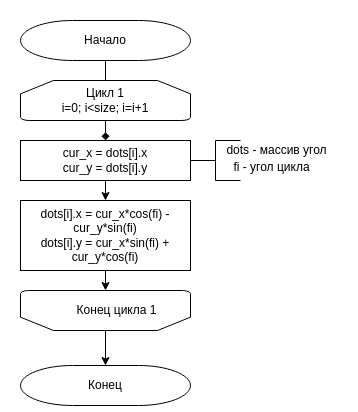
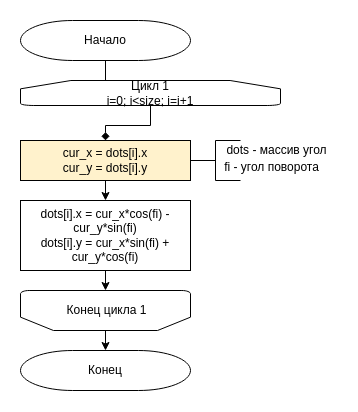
  <mxCell id="0" />
  <mxCell id="1" parent="0" />
  <mxCell id="2" style="edgeStyle=orthogonalEdgeStyle;rounded=0;orthogonalLoop=1;jettySize=auto;html=1;exitX=0.5;exitY=1;exitDx=0;exitDy=0;exitPerimeter=0;entryX=0.5;entryY=0;entryDx=0;entryDy=0;entryPerimeter=0;endArrow=none;" edge="1" parent="1" source="3" target="5"><mxGeometry relative="1" as="geometry" /></mxCell>
  <mxCell id="3" value="Начало" style="strokeWidth=1;html=1;shape=mxgraph.flowchart.terminator;whiteSpace=wrap;" vertex="1" parent="1"><mxGeometry x="20" y="20" width="170" height="40" as="geometry" /></mxCell>
  <mxCell id="4" style="edgeStyle=orthogonalEdgeStyle;rounded=0;orthogonalLoop=1;jettySize=auto;html=1;exitX=0.5;exitY=1;exitDx=0;exitDy=0;exitPerimeter=0;entryX=0.5;entryY=0;entryDx=0;entryDy=0;endArrow=diamond;" edge="1" parent="1" source="5" target="7"><mxGeometry relative="1" as="geometry" /></mxCell>
- <mxCell id="5" value="Цикл 1&lt;br&gt;i=0; i&amp;lt;size; i=i+1" style="strokeWidth=1;html=1;shape=mxgraph.flowchart.loop_limit;whiteSpace=wrap;" vertex="1" parent="1"><mxGeometry x="20" y="80" width="170" height="40" as="geometry" /></mxCell>
+ <mxCell id="5" value="Цикл 1&lt;br&gt;i=0; i&amp;lt;size; i=i+1" style="strokeWidth=1;html=1;shape=mxgraph.flowchart.loop_limit;whiteSpace=wrap;" vertex="1" parent="1"><mxGeometry x="20" y="80" width="260" height="25" as="geometry" /></mxCell>
  <mxCell id="6" style="edgeStyle=orthogonalEdgeStyle;rounded=0;orthogonalLoop=1;jettySize=auto;html=1;exitX=0.5;exitY=1;exitDx=0;exitDy=0;entryX=0.5;entryY=0;entryDx=0;entryDy=0;" edge="1" parent="1" source="7" target="11"><mxGeometry relative="1" as="geometry" /></mxCell>
- <mxCell id="7" value="cur_x = dots[i].x&lt;br&gt;cur_y = dots[i].y" style="rounded=0;whiteSpace=wrap;html=1;absoluteArcSize=1;arcSize=14;strokeWidth=1;" vertex="1" parent="1"><mxGeometry x="20" y="140" width="170" height="40" as="geometry" /></mxCell>
+ <mxCell id="7" value="cur_x = dots[i].x&lt;br&gt;cur_y = dots[i].y" style="rounded=0;whiteSpace=wrap;html=1;absoluteArcSize=1;arcSize=14;strokeWidth=1;fillColor=#fff2cc;" vertex="1" parent="1"><mxGeometry x="20" y="140" width="170" height="40" as="geometry" /></mxCell>
  <mxCell id="8" value="" style="strokeWidth=1;html=1;shape=mxgraph.flowchart.annotation_2;align=left;labelPosition=right;pointerEvents=1;rounded=0;" vertex="1" parent="1"><mxGeometry x="190" y="140" width="50" height="40" as="geometry" /></mxCell>
  <mxCell id="9" value="dots - массив угол" style="text;html=1;align=center;verticalAlign=middle;resizable=0;points=[];autosize=1;" vertex="1" parent="1"><mxGeometry x="216" y="140" width="120" height="20" as="geometry" /></mxCell>
  <mxCell id="10" style="edgeStyle=orthogonalEdgeStyle;rounded=0;orthogonalLoop=1;jettySize=auto;html=1;exitX=0.5;exitY=1;exitDx=0;exitDy=0;entryX=0.5;entryY=1;entryDx=0;entryDy=0;entryPerimeter=0;" edge="1" parent="1" source="11" target="14"><mxGeometry relative="1" as="geometry" /></mxCell>
  <mxCell id="11" value="dots[i].x = cur_x*cos(fi) - cur_y*sin(fi)&lt;br&gt;dots[i].y = cur_x*sin(fi) + cur_y*cos(fi)" style="rounded=0;whiteSpace=wrap;html=1;absoluteArcSize=1;arcSize=14;strokeWidth=1;" vertex="1" parent="1"><mxGeometry x="20" y="200" width="170" height="70" as="geometry" /></mxCell>
- <mxCell id="12" value="fi - угол цикла" style="text;html=1;align=center;verticalAlign=middle;resizable=0;points=[];autosize=1;" vertex="1" parent="1"><mxGeometry x="216" y="157" width="110" height="20" as="geometry" /></mxCell>
+ <mxCell id="12" value="fi - угол поворота" style="text;html=1;align=center;verticalAlign=middle;resizable=0;points=[];autosize=1;" vertex="1" parent="1"><mxGeometry x="216" y="157" width="110" height="20" as="geometry" /></mxCell>
  <mxCell id="13" style="edgeStyle=orthogonalEdgeStyle;rounded=0;orthogonalLoop=1;jettySize=auto;html=1;exitX=0.5;exitY=0;exitDx=0;exitDy=0;exitPerimeter=0;entryX=0.5;entryY=0;entryDx=0;entryDy=0;entryPerimeter=0;" edge="1" parent="1" source="14" target="16"><mxGeometry relative="1" as="geometry" /></mxCell>
  <mxCell id="14" value="" style="strokeWidth=1;html=1;shape=mxgraph.flowchart.loop_limit;whiteSpace=wrap;rounded=0;rotation=-180;" vertex="1" parent="1"><mxGeometry x="20" y="290" width="170" height="40" as="geometry" /></mxCell>
- <mxCell id="15" value="Конец цикла 1" style="text;html=1;align=center;verticalAlign=middle;resizable=0;points=[];autosize=1;" vertex="1" parent="1"><mxGeometry x="66" y="300" width="100" height="20" as="geometry" /></mxCell>
- <mxCell id="16" value="Конец" style="strokeWidth=1;html=1;shape=mxgraph.flowchart.terminator;whiteSpace=wrap;" vertex="1" parent="1"><mxGeometry x="20" y="365" width="170" height="40" as="geometry" /></mxCell>
+ <mxCell id="15" value="Конец цикла 1" style="text;html=1;align=center;verticalAlign=middle;resizable=0;points=[];autosize=1;" vertex="1" parent="1"><mxGeometry x="56" y="300" width="100" height="20" as="geometry" /></mxCell>
+ <mxCell id="16" value="Конец" style="strokeWidth=1;html=1;shape=mxgraph.flowchart.terminator;whiteSpace=wrap;" vertex="1" parent="1"><mxGeometry x="20" y="350" width="170" height="40" as="geometry" /></mxCell>
